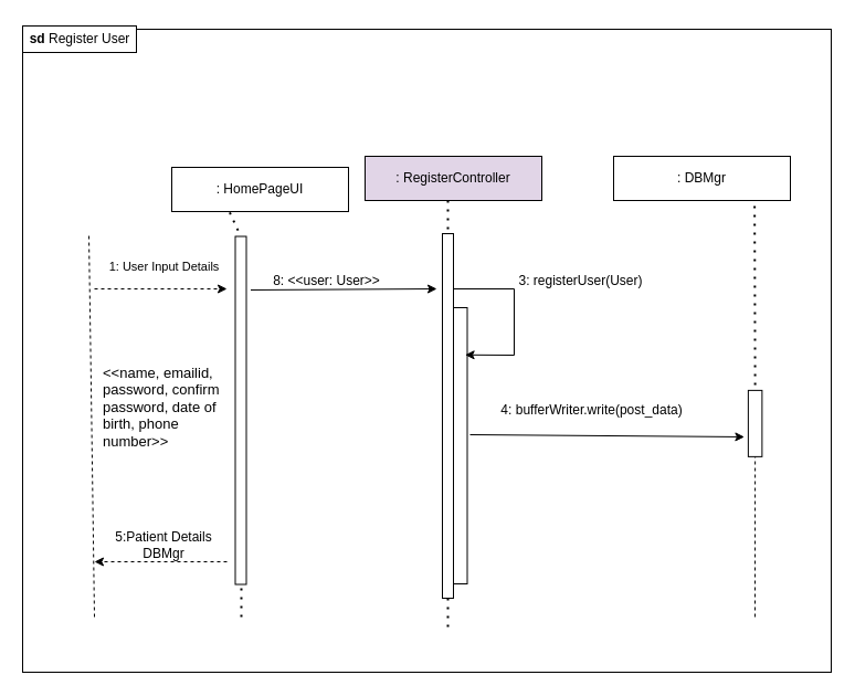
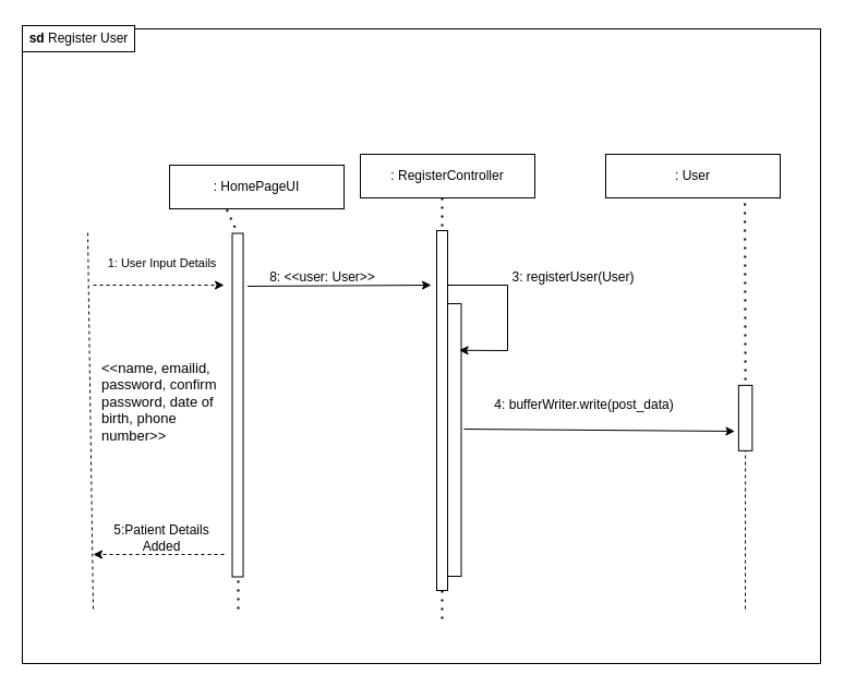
  <mxCell id="0" />
  <mxCell id="1" parent="0" />
  <mxCell id="2" value="" style="rounded=0;whiteSpace=wrap;html=1;" vertex="1" parent="1"><mxGeometry x="20" y="26" width="732" height="582" as="geometry" /></mxCell>
  <mxCell id="3" value="" style="endArrow=none;dashed=1;html=1;rounded=0;" edge="1" parent="1"><mxGeometry width="50" height="50" relative="1" as="geometry"><mxPoint x="85" y="558" as="sourcePoint" /><mxPoint x="80" y="211" as="targetPoint" /></mxGeometry></mxCell>
  <mxCell id="4" value=": HomePageUI" style="rounded=0;whiteSpace=wrap;html=1;" vertex="1" parent="1"><mxGeometry x="155" y="151" width="160" height="40" as="geometry" /></mxCell>
- <mxCell id="5" value=": RegisterController" style="rounded=0;whiteSpace=wrap;html=1;fillColor=#e1d5e7;" vertex="1" parent="1"><mxGeometry x="330" y="141" width="160" height="40" as="geometry" /></mxCell>
- <mxCell id="6" value=": DBMgr" style="rounded=0;whiteSpace=wrap;html=1;" vertex="1" parent="1"><mxGeometry x="555" y="141" width="160" height="40" as="geometry" /></mxCell>
+ <mxCell id="5" value=": RegisterController" style="rounded=0;whiteSpace=wrap;html=1;" vertex="1" parent="1"><mxGeometry x="330" y="141" width="160" height="40" as="geometry" /></mxCell>
+ <mxCell id="6" value=": User" style="rounded=0;whiteSpace=wrap;html=1;" vertex="1" parent="1"><mxGeometry x="555" y="141" width="160" height="40" as="geometry" /></mxCell>
  <mxCell id="7" value="" style="rounded=0;whiteSpace=wrap;html=1;rotation=90;" vertex="1" parent="1"><mxGeometry x="60" y="366" width="315" height="10" as="geometry" /></mxCell>
  <mxCell id="8" value="" style="rounded=0;whiteSpace=wrap;html=1;rotation=90;" vertex="1" parent="1"><mxGeometry x="240" y="371" width="330" height="10" as="geometry" /></mxCell>
  <mxCell id="9" value="" style="rounded=0;whiteSpace=wrap;html=1;rotation=90;" vertex="1" parent="1"><mxGeometry x="653.13" y="376.63" width="60" height="12.5" as="geometry" /></mxCell>
  <mxCell id="10" value="" style="endArrow=classic;html=1;rounded=0;dashed=1;" edge="1" parent="1"><mxGeometry width="50" height="50" relative="1" as="geometry"><mxPoint x="85" y="261" as="sourcePoint" /><mxPoint x="205" y="261" as="targetPoint" /></mxGeometry></mxCell>
  <mxCell id="11" value="" style="endArrow=classic;html=1;rounded=0;" edge="1" parent="1"><mxGeometry width="50" height="50" relative="1" as="geometry"><mxPoint x="226.5" y="262" as="sourcePoint" /><mxPoint x="395" y="261" as="targetPoint" /></mxGeometry></mxCell>
  <mxCell id="12" value="" style="endArrow=none;html=1;rounded=0;" edge="1" parent="1"><mxGeometry width="50" height="50" relative="1" as="geometry"><mxPoint x="410" y="261" as="sourcePoint" /><mxPoint x="465" y="261" as="targetPoint" /></mxGeometry></mxCell>
  <mxCell id="13" value="" style="endArrow=none;html=1;rounded=0;" edge="1" parent="1"><mxGeometry width="50" height="50" relative="1" as="geometry"><mxPoint x="465" y="261" as="sourcePoint" /><mxPoint x="465" y="321" as="targetPoint" /></mxGeometry></mxCell>
  <mxCell id="14" value="" style="endArrow=none;dashed=1;html=1;dashPattern=1 3;strokeWidth=2;rounded=0;exitX=0.328;exitY=1.02;exitDx=0;exitDy=0;exitPerimeter=0;entryX=0;entryY=0.5;entryDx=0;entryDy=0;" edge="1" parent="1" source="4" target="7"><mxGeometry width="50" height="50" relative="1" as="geometry"><mxPoint x="245" y="231" as="sourcePoint" /><mxPoint x="245" y="251.711" as="targetPoint" /></mxGeometry></mxCell>
  <mxCell id="15" value="" style="endArrow=none;dashed=1;html=1;dashPattern=1 3;strokeWidth=2;rounded=0;entryX=0;entryY=0.5;entryDx=0;entryDy=0;" edge="1" parent="1" target="8"><mxGeometry width="50" height="50" relative="1" as="geometry"><mxPoint x="405" y="181" as="sourcePoint" /><mxPoint x="228" y="224" as="targetPoint" /></mxGeometry></mxCell>
  <mxCell id="16" value="" style="endArrow=none;dashed=1;html=1;dashPattern=1 3;strokeWidth=2;rounded=0;entryX=0;entryY=0.5;entryDx=0;entryDy=0;" edge="1" parent="1" target="9"><mxGeometry width="50" height="50" relative="1" as="geometry"><mxPoint x="682.63" y="186" as="sourcePoint" /><mxPoint x="682.63" y="216" as="targetPoint" /></mxGeometry></mxCell>
  <mxCell id="17" value="8: &amp;lt;&amp;lt;user: User&amp;gt;&amp;gt;" style="text;html=1;align=center;verticalAlign=middle;resizable=0;points=[];autosize=1;strokeColor=none;fillColor=none;" vertex="1" parent="1"><mxGeometry x="235" y="239" width="120" height="30" as="geometry" /></mxCell>
  <mxCell id="18" value="3: registerUser(User)" style="text;html=1;align=center;verticalAlign=middle;resizable=0;points=[];autosize=1;strokeColor=none;fillColor=none;" vertex="1" parent="1"><mxGeometry x="455" y="239" width="140" height="30" as="geometry" /></mxCell>
  <mxCell id="19" value="4: bufferWriter.write(post_data)" style="text;html=1;align=center;verticalAlign=middle;resizable=0;points=[];autosize=1;strokeColor=none;fillColor=none;" vertex="1" parent="1"><mxGeometry x="440" y="356" width="190" height="30" as="geometry" /></mxCell>
  <mxCell id="20" value="" style="endArrow=none;dashed=1;html=1;rounded=0;entryX=1;entryY=0.5;entryDx=0;entryDy=0;" edge="1" parent="1" target="9"><mxGeometry width="50" height="50" relative="1" as="geometry"><mxPoint x="683" y="558" as="sourcePoint" /><mxPoint x="685" y="471" as="targetPoint" /></mxGeometry></mxCell>
  <mxCell id="21" value="1: User Input Details" style="text;html=1;align=center;verticalAlign=middle;resizable=0;points=[];autosize=1;strokeColor=none;fillColor=none;fontSize=11;" vertex="1" parent="1"><mxGeometry x="88" y="226" width="120" height="30" as="geometry" /></mxCell>
  <mxCell id="22" value="" style="rounded=0;whiteSpace=wrap;html=1;" vertex="1" parent="1"><mxGeometry x="20" y="23" width="103" height="24" as="geometry" /></mxCell>
  <mxCell id="23" value="&lt;b&gt;sd&lt;/b&gt; Register User" style="text;html=1;strokeColor=none;fillColor=none;align=center;verticalAlign=middle;whiteSpace=wrap;rounded=0;" vertex="1" parent="1"><mxGeometry x="24" y="20" width="96" height="30" as="geometry" /></mxCell>
  <mxCell id="24" value="&lt;h1 style=&quot;font-size: 13px;&quot;&gt;&lt;span style=&quot;font-weight: normal;&quot;&gt;&amp;lt;&amp;lt;name, emailid, password, confirm password, date of birth, phone number&amp;gt;&amp;gt;&lt;/span&gt;&lt;br style=&quot;font-size: 13px;&quot;&gt;&lt;/h1&gt;" style="text;html=1;strokeColor=none;fillColor=none;spacing=5;spacingTop=-20;whiteSpace=wrap;overflow=hidden;rounded=0;fontSize=13;verticalAlign=middle;fontStyle=0;fontColor=default;strokeWidth=0;" vertex="1" parent="1"><mxGeometry x="88" y="318" width="135" height="120" as="geometry" /></mxCell>
  <mxCell id="25" value="" style="rounded=0;whiteSpace=wrap;html=1;rotation=90;" vertex="1" parent="1"><mxGeometry x="291.25" y="396.75" width="250" height="12.5" as="geometry" /></mxCell>
  <mxCell id="26" value="" style="endArrow=classic;html=1;rounded=0;entryX=0.171;entryY=0.152;entryDx=0;entryDy=0;entryPerimeter=0;" edge="1" parent="1" target="25"><mxGeometry width="50" height="50" relative="1" as="geometry"><mxPoint x="465" y="321" as="sourcePoint" /><mxPoint x="555" y="348" as="targetPoint" /></mxGeometry></mxCell>
  <mxCell id="27" value="" style="endArrow=classic;html=1;rounded=0;entryX=0.702;entryY=1.278;entryDx=0;entryDy=0;entryPerimeter=0;" edge="1" parent="1" target="9"><mxGeometry width="50" height="50" relative="1" as="geometry"><mxPoint x="425" y="393" as="sourcePoint" /><mxPoint x="555" y="348" as="targetPoint" /></mxGeometry></mxCell>
  <mxCell id="28" value="" style="endArrow=none;dashed=1;html=1;dashPattern=1 3;strokeWidth=2;rounded=0;entryX=0;entryY=0.5;entryDx=0;entryDy=0;" edge="1" parent="1"><mxGeometry width="50" height="50" relative="1" as="geometry"><mxPoint x="405" y="541" as="sourcePoint" /><mxPoint x="405" y="571" as="targetPoint" /></mxGeometry></mxCell>
  <mxCell id="29" value="" style="endArrow=none;dashed=1;html=1;dashPattern=1 3;strokeWidth=2;rounded=0;entryX=0;entryY=0.5;entryDx=0;entryDy=0;" edge="1" parent="1"><mxGeometry width="50" height="50" relative="1" as="geometry"><mxPoint x="218" y="532" as="sourcePoint" /><mxPoint x="218" y="562" as="targetPoint" /></mxGeometry></mxCell>
  <mxCell id="30" value="" style="endArrow=classic;html=1;rounded=0;dashed=1;" edge="1" parent="1"><mxGeometry width="50" height="50" relative="1" as="geometry"><mxPoint x="205" y="508" as="sourcePoint" /><mxPoint x="85" y="508" as="targetPoint" /></mxGeometry></mxCell>
- <mxCell id="31" value="5:Patient Details DBMgr" style="text;html=1;strokeColor=none;fillColor=none;align=center;verticalAlign=middle;whiteSpace=wrap;rounded=0;" vertex="1" parent="1"><mxGeometry x="98" y="478" width="100" height="30" as="geometry" /></mxCell>
+ <mxCell id="31" value="5:Patient Details Added" style="text;html=1;strokeColor=none;fillColor=none;align=center;verticalAlign=middle;whiteSpace=wrap;rounded=0;" vertex="1" parent="1"><mxGeometry x="98" y="478" width="100" height="30" as="geometry" /></mxCell>
